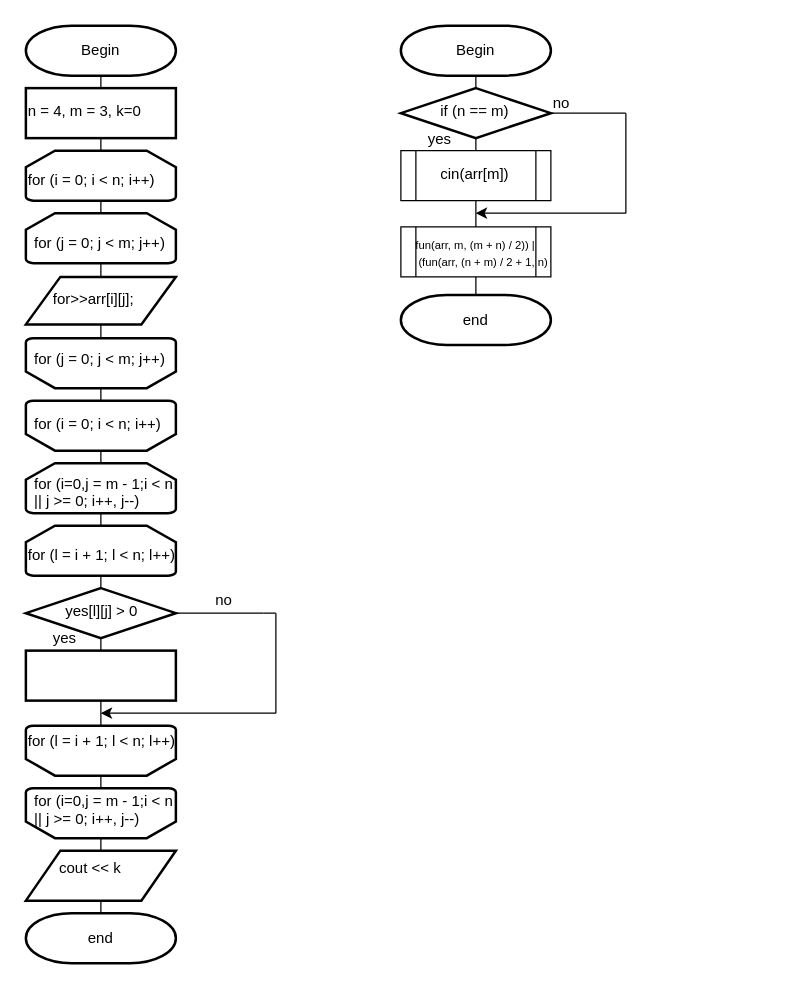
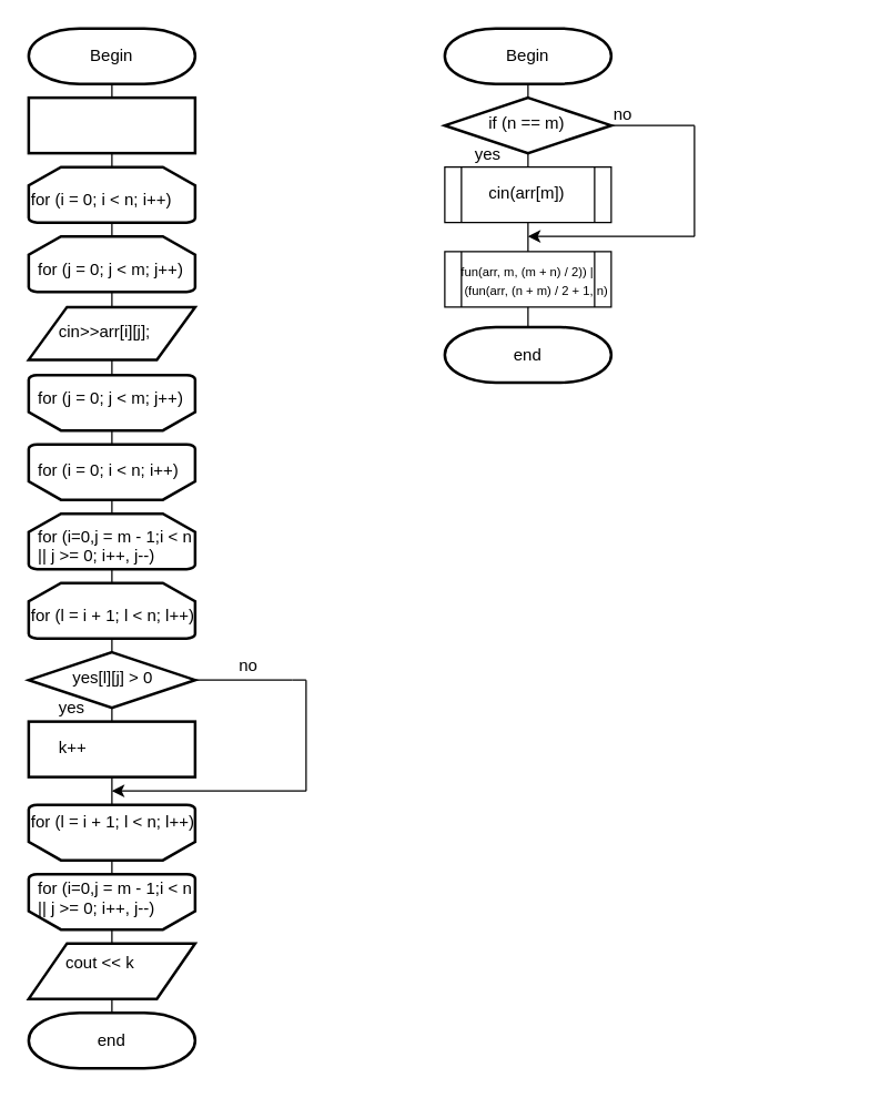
  <mxCell id="0" />
  <mxCell id="1" parent="0" />
  <mxCell id="2" value="" style="endArrow=none;html=1;entryX=0.5;entryY=1;entryDx=0;entryDy=0;entryPerimeter=0;exitX=0.5;exitY=0;exitDx=0;exitDy=0;exitPerimeter=0;" edge="1" parent="1" source="43" target="39"><mxGeometry width="50" height="50" relative="1" as="geometry"><mxPoint x="380" y="230" as="sourcePoint" /><mxPoint x="280" y="100" as="targetPoint" /></mxGeometry></mxCell>
  <mxCell id="3" value="" style="endArrow=none;html=1;exitX=0.5;exitY=1;exitDx=0;exitDy=0;exitPerimeter=0;entryX=0.5;entryY=1;entryDx=0;entryDy=0;entryPerimeter=0;" parent="1" source="4" target="7" edge="1"><mxGeometry width="50" height="50" relative="1" as="geometry"><mxPoint x="30" y="560" as="sourcePoint" /><mxPoint x="80" y="510" as="targetPoint" /></mxGeometry></mxCell>
  <mxCell id="4" value="Begin" style="strokeWidth=2;html=1;shape=mxgraph.flowchart.terminator;whiteSpace=wrap;" parent="1" vertex="1"><mxGeometry x="20" y="20" width="120" height="40" as="geometry" /></mxCell>
  <mxCell id="5" value="" style="strokeWidth=2;html=1;shape=mxgraph.flowchart.loop_limit;whiteSpace=wrap;" parent="1" vertex="1"><mxGeometry x="20" y="120" width="120" height="40" as="geometry" /></mxCell>
  <mxCell id="6" value="" style="strokeWidth=2;html=1;shape=mxgraph.flowchart.loop_limit;whiteSpace=wrap;rotation=180;" parent="1" vertex="1"><mxGeometry x="20" y="270" width="120" height="40" as="geometry" /></mxCell>
  <mxCell id="7" value="" style="strokeWidth=2;html=1;shape=mxgraph.flowchart.loop_limit;whiteSpace=wrap;rotation=180;" parent="1" vertex="1"><mxGeometry x="20" y="320" width="120" height="40" as="geometry" /></mxCell>
  <mxCell id="8" value="" style="strokeWidth=2;html=1;shape=mxgraph.flowchart.loop_limit;whiteSpace=wrap;" parent="1" vertex="1"><mxGeometry x="20" y="170" width="120" height="40" as="geometry" /></mxCell>
  <mxCell id="9" value="" style="endArrow=none;html=1;" parent="1" edge="1"><mxGeometry width="50" height="50" relative="1" as="geometry"><mxPoint x="210" y="490" as="sourcePoint" /><mxPoint x="220" y="490" as="targetPoint" /></mxGeometry></mxCell>
  <mxCell id="10" value="" style="endArrow=none;html=1;" parent="1" edge="1"><mxGeometry width="50" height="50" relative="1" as="geometry"><mxPoint x="220" y="490" as="sourcePoint" /><mxPoint x="220" y="570" as="targetPoint" /></mxGeometry></mxCell>
  <mxCell id="11" value="" style="endArrow=classic;html=1;" parent="1" edge="1"><mxGeometry width="50" height="50" relative="1" as="geometry"><mxPoint x="220" y="570" as="sourcePoint" /><mxPoint x="80" y="570" as="targetPoint" /></mxGeometry></mxCell>
  <mxCell id="12" value="end" style="strokeWidth=2;html=1;shape=mxgraph.flowchart.terminator;whiteSpace=wrap;" parent="1" vertex="1"><mxGeometry x="20" y="730" width="120" height="40" as="geometry" /></mxCell>
  <mxCell id="13" value="" style="endArrow=none;html=1;entryX=0.5;entryY=0;entryDx=0;entryDy=0;entryPerimeter=0;exitX=0.5;exitY=0;exitDx=0;exitDy=0;exitPerimeter=0;" parent="1" source="12" target="7" edge="1"><mxGeometry width="50" height="50" relative="1" as="geometry"><mxPoint x="80" y="670" as="sourcePoint" /><mxPoint x="110" y="720" as="targetPoint" /></mxGeometry></mxCell>
  <mxCell id="14" value="" style="rounded=1;whiteSpace=wrap;html=1;absoluteArcSize=1;arcSize=0;strokeWidth=2;" parent="1" vertex="1"><mxGeometry x="20" y="70" width="120" height="40" as="geometry" /></mxCell>
  <mxCell id="15" value="yes" style="text;html=1;resizable=0;points=[];autosize=1;align=left;verticalAlign=top;spacingTop=-4;" parent="1" vertex="1"><mxGeometry x="40" y="500" width="30" height="20" as="geometry" /></mxCell>
  <mxCell id="16" value="" style="strokeWidth=2;html=1;shape=mxgraph.flowchart.loop_limit;whiteSpace=wrap;" parent="1" vertex="1"><mxGeometry x="20" y="370" width="120" height="40" as="geometry" /></mxCell>
  <mxCell id="17" value="" style="strokeWidth=2;html=1;shape=mxgraph.flowchart.loop_limit;whiteSpace=wrap;rotation=180;" parent="1" vertex="1"><mxGeometry x="20" y="580" width="120" height="40" as="geometry" /></mxCell>
  <mxCell id="18" value="" style="rounded=1;whiteSpace=wrap;html=1;absoluteArcSize=1;arcSize=0;strokeWidth=2;" parent="1" vertex="1"><mxGeometry x="20" y="520" width="120" height="40" as="geometry" /></mxCell>
  <mxCell id="19" value="" style="strokeWidth=2;html=1;shape=mxgraph.flowchart.loop_limit;whiteSpace=wrap;rotation=180;" parent="1" vertex="1"><mxGeometry x="20" y="630" width="120" height="40" as="geometry" /></mxCell>
  <mxCell id="20" value="" style="strokeWidth=2;html=1;shape=mxgraph.flowchart.loop_limit;whiteSpace=wrap;" parent="1" vertex="1"><mxGeometry x="20" y="420" width="120" height="40" as="geometry" /></mxCell>
  <mxCell id="21" value="" style="strokeWidth=2;html=1;shape=mxgraph.flowchart.decision;whiteSpace=wrap;" parent="1" vertex="1"><mxGeometry x="20" y="470" width="120" height="40" as="geometry" /></mxCell>
  <mxCell id="22" value="no" style="text;html=1;resizable=0;points=[];autosize=1;align=left;verticalAlign=top;spacingTop=-4;" parent="1" vertex="1"><mxGeometry x="170" y="470" width="30" height="20" as="geometry" /></mxCell>
  <mxCell id="23" value="" style="endArrow=none;html=1;exitX=1;exitY=0.5;exitDx=0;exitDy=0;exitPerimeter=0;" parent="1" edge="1"><mxGeometry width="50" height="50" relative="1" as="geometry"><mxPoint x="140" y="490" as="sourcePoint" /><mxPoint x="210" y="490" as="targetPoint" /></mxGeometry></mxCell>
  <mxCell id="24" value="" style="shape=parallelogram;html=1;strokeWidth=2;perimeter=parallelogramPerimeter;whiteSpace=wrap;rounded=1;arcSize=0;size=0.23;" parent="1" vertex="1"><mxGeometry x="20" y="680" width="120" height="40" as="geometry" /></mxCell>
- <mxCell id="25" value="n = 4, m = 3,&amp;nbsp;k=0" style="text;html=1;" parent="1" vertex="1"><mxGeometry x="20" y="75" width="90" height="30" as="geometry" /></mxCell>
  <mxCell id="26" value="for (j = 0; j &lt; m; j++)" style="text;html=1;" parent="1" vertex="1"><mxGeometry x="25" y="180" width="130" height="30" as="geometry" /></mxCell>
  <mxCell id="27" value="for (j = 0; j &lt; m; j++)" style="text;html=1;" parent="1" vertex="1"><mxGeometry x="25" y="272.5" width="130" height="30" as="geometry" /></mxCell>
  <mxCell id="28" value="for (i = 0; i &lt; n; i++)" style="text;html=1;" parent="1" vertex="1"><mxGeometry x="20" y="130" width="130" height="30" as="geometry" /></mxCell>
  <mxCell id="29" value="for (i = 0; i &lt; n; i++)" style="text;html=1;" parent="1" vertex="1"><mxGeometry x="25" y="325" width="130" height="30" as="geometry" /></mxCell>
  <mxCell id="30" value="for (i=0,j = m - 1;i &amp;lt; n&lt;br&gt;|| j &amp;gt;= 0; i++, j--)" style="text;html=1;" parent="1" vertex="1"><mxGeometry x="25" y="372.5" width="240" height="30" as="geometry" /></mxCell>
  <mxCell id="31" value="for (i=0,j = m - 1;i &amp;lt; n&lt;br&gt;|| j &amp;gt;= 0; i++, j--)" style="text;html=1;" parent="1" vertex="1"><mxGeometry x="25" y="627" width="240" height="30" as="geometry" /></mxCell>
  <mxCell id="32" value="for (l = i + 1; l &lt; n; l++)" style="text;html=1;" parent="1" vertex="1"><mxGeometry x="20" y="430" width="140" height="30" as="geometry" /></mxCell>
  <mxCell id="33" value="for (l = i + 1; l &lt; n; l++)" style="text;html=1;" parent="1" vertex="1"><mxGeometry x="20" y="578.5" width="140" height="25" as="geometry" /></mxCell>
  <mxCell id="34" value="yes[l][j] &gt; 0" style="text;html=1;" parent="1" vertex="1"><mxGeometry x="50" y="475" width="80" height="30" as="geometry" /></mxCell>
+ <mxCell id="35" value="k++" style="text;html=1;" parent="1" vertex="1"><mxGeometry x="40" y="525" width="50" height="30" as="geometry" /></mxCell>
  <mxCell id="36" value="cout &amp;lt;&amp;lt; k" style="text;html=1;" parent="1" vertex="1"><mxGeometry x="45" y="680" width="220" height="30" as="geometry" /></mxCell>
  <mxCell id="37" value="" style="shape=parallelogram;html=1;strokeWidth=2;perimeter=parallelogramPerimeter;whiteSpace=wrap;rounded=1;arcSize=0;size=0.23;" parent="1" vertex="1"><mxGeometry x="20" y="221" width="120" height="38" as="geometry" /></mxCell>
- <mxCell id="38" value="for&amp;gt;&amp;gt;arr[i][j];" style="text;html=1;" parent="1" vertex="1"><mxGeometry x="40" y="225" width="120" height="30" as="geometry" /></mxCell>
+ <mxCell id="38" value="cin&amp;gt;&amp;gt;arr[i][j];" style="text;html=1;" parent="1" vertex="1"><mxGeometry x="40" y="225" width="120" height="30" as="geometry" /></mxCell>
  <mxCell id="39" value="Begin" style="strokeWidth=2;html=1;shape=mxgraph.flowchart.terminator;whiteSpace=wrap;" vertex="1" parent="1"><mxGeometry x="320" y="20" width="120" height="40" as="geometry" /></mxCell>
  <mxCell id="40" value="" style="strokeWidth=2;html=1;shape=mxgraph.flowchart.decision;whiteSpace=wrap;" vertex="1" parent="1"><mxGeometry x="320" y="70" width="120" height="40" as="geometry" /></mxCell>
  <mxCell id="41" value="" style="shape=process;whiteSpace=wrap;html=1;backgroundOutline=1;" vertex="1" parent="1"><mxGeometry x="320" y="120" width="120" height="40" as="geometry" /></mxCell>
  <mxCell id="42" value="" style="shape=process;whiteSpace=wrap;html=1;backgroundOutline=1;" vertex="1" parent="1"><mxGeometry x="320" y="181" width="120" height="40" as="geometry" /></mxCell>
  <mxCell id="43" value="end" style="strokeWidth=2;html=1;shape=mxgraph.flowchart.terminator;whiteSpace=wrap;" vertex="1" parent="1"><mxGeometry x="320" y="235.5" width="120" height="40" as="geometry" /></mxCell>
  <mxCell id="44" value="if (n == m)" style="text;html=1;" vertex="1" parent="1"><mxGeometry x="350" y="75" width="80" height="30" as="geometry" /></mxCell>
  <mxCell id="45" value="cin(arr[m])" style="text;html=1;" vertex="1" parent="1"><mxGeometry x="350" y="125" width="80" height="30" as="geometry" /></mxCell>
  <mxCell id="46" value="&lt;font style=&quot;font-size: 9px&quot;&gt;fun(arr, m, (m + n) / 2)) |&lt;br&gt;&amp;nbsp;(fun(arr, (n + m) / 2 + 1, n)&lt;/font&gt;" style="text;html=1;" vertex="1" parent="1"><mxGeometry x="330" y="181" width="290" height="30" as="geometry" /></mxCell>
  <mxCell id="47" value="" style="endArrow=none;html=1;exitX=1;exitY=0.5;exitDx=0;exitDy=0;exitPerimeter=0;" edge="1" parent="1" source="40"><mxGeometry width="50" height="50" relative="1" as="geometry"><mxPoint x="480" y="140" as="sourcePoint" /><mxPoint x="500" y="90" as="targetPoint" /></mxGeometry></mxCell>
  <mxCell id="48" value="" style="endArrow=none;html=1;" edge="1" parent="1"><mxGeometry width="50" height="50" relative="1" as="geometry"><mxPoint x="500" y="170" as="sourcePoint" /><mxPoint x="500" y="90" as="targetPoint" /></mxGeometry></mxCell>
  <mxCell id="49" value="" style="endArrow=classic;html=1;" edge="1" parent="1"><mxGeometry width="50" height="50" relative="1" as="geometry"><mxPoint x="500" y="170" as="sourcePoint" /><mxPoint x="380" y="170" as="targetPoint" /></mxGeometry></mxCell>
  <mxCell id="50" value="no" style="text;html=1;resizable=0;points=[];autosize=1;align=left;verticalAlign=top;spacingTop=-4;" vertex="1" parent="1"><mxGeometry x="440" y="72" width="30" height="20" as="geometry" /></mxCell>
  <mxCell id="51" value="yes" style="text;html=1;resizable=0;points=[];autosize=1;align=left;verticalAlign=top;spacingTop=-4;" vertex="1" parent="1"><mxGeometry x="340" y="101" width="30" height="20" as="geometry" /></mxCell>
